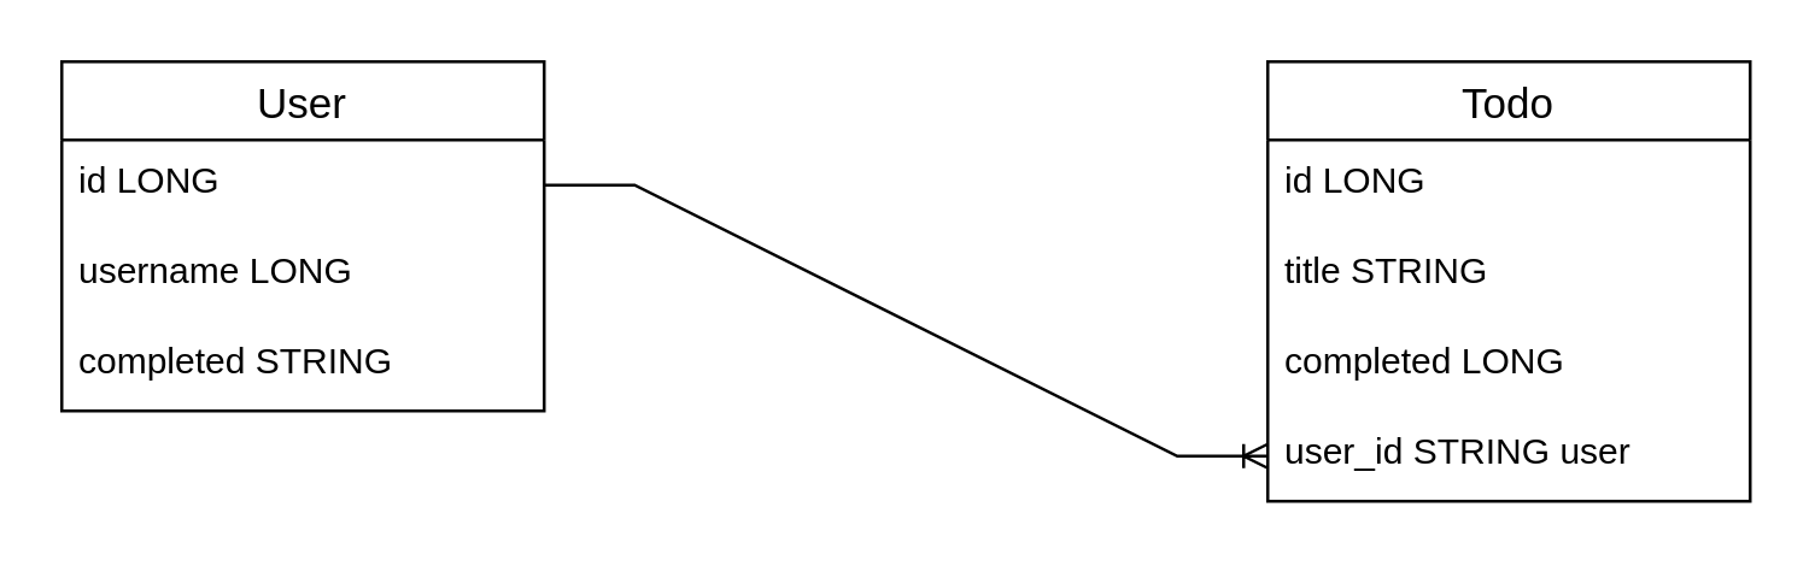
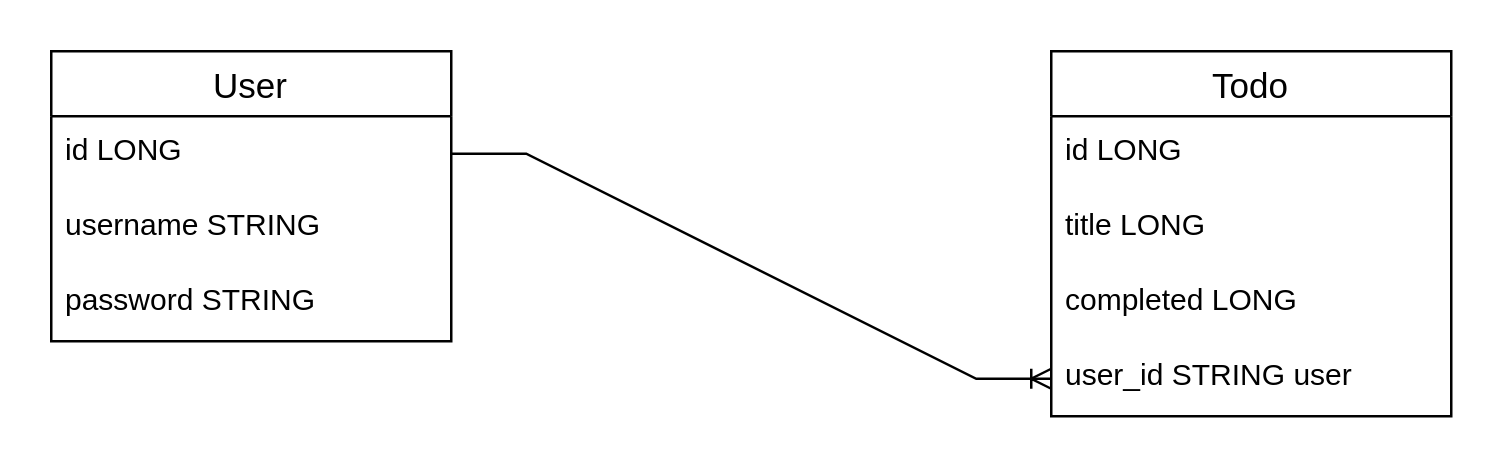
  <mxCell id="0" />
  <mxCell id="1" parent="0" />
  <mxCell id="2" value="User" style="swimlane;fontStyle=0;childLayout=stackLayout;horizontal=1;startSize=26;horizontalStack=0;resizeParent=1;resizeParentMax=0;resizeLast=0;collapsible=1;marginBottom=0;align=center;fontSize=14;" parent="1" vertex="1"><mxGeometry x="20" y="20" width="160" height="116" as="geometry" /></mxCell>
  <mxCell id="3" value="id LONG" style="text;strokeColor=none;fillColor=none;spacingLeft=4;spacingRight=4;overflow=hidden;rotatable=0;points=[[0,0.5],[1,0.5]];portConstraint=eastwest;fontSize=12;whiteSpace=wrap;html=1;" parent="2" vertex="1"><mxGeometry y="26" width="160" height="30" as="geometry" /></mxCell>
- <mxCell id="4" value="username LONG" style="text;strokeColor=none;fillColor=none;spacingLeft=4;spacingRight=4;overflow=hidden;rotatable=0;points=[[0,0.5],[1,0.5]];portConstraint=eastwest;fontSize=12;whiteSpace=wrap;html=1;" parent="2" vertex="1"><mxGeometry y="56" width="160" height="30" as="geometry" /></mxCell>
- <mxCell id="5" value="completed STRING" style="text;strokeColor=none;fillColor=none;spacingLeft=4;spacingRight=4;overflow=hidden;rotatable=0;points=[[0,0.5],[1,0.5]];portConstraint=eastwest;fontSize=12;whiteSpace=wrap;html=1;" parent="2" vertex="1"><mxGeometry y="86" width="160" height="30" as="geometry" /></mxCell>
+ <mxCell id="4" value="username STRING" style="text;strokeColor=none;fillColor=none;spacingLeft=4;spacingRight=4;overflow=hidden;rotatable=0;points=[[0,0.5],[1,0.5]];portConstraint=eastwest;fontSize=12;whiteSpace=wrap;html=1;" parent="2" vertex="1"><mxGeometry y="56" width="160" height="30" as="geometry" /></mxCell>
+ <mxCell id="5" value="password STRING" style="text;strokeColor=none;fillColor=none;spacingLeft=4;spacingRight=4;overflow=hidden;rotatable=0;points=[[0,0.5],[1,0.5]];portConstraint=eastwest;fontSize=12;whiteSpace=wrap;html=1;" parent="2" vertex="1"><mxGeometry y="86" width="160" height="30" as="geometry" /></mxCell>
  <mxCell id="6" value="Todo" style="swimlane;fontStyle=0;childLayout=stackLayout;horizontal=1;startSize=26;horizontalStack=0;resizeParent=1;resizeParentMax=0;resizeLast=0;collapsible=1;marginBottom=0;align=center;fontSize=14;" parent="1" vertex="1"><mxGeometry x="420" y="20" width="160" height="146" as="geometry" /></mxCell>
  <mxCell id="7" value="id LONG" style="text;strokeColor=none;fillColor=none;spacingLeft=4;spacingRight=4;overflow=hidden;rotatable=0;points=[[0,0.5],[1,0.5]];portConstraint=eastwest;fontSize=12;whiteSpace=wrap;html=1;" parent="6" vertex="1"><mxGeometry y="26" width="160" height="30" as="geometry" /></mxCell>
- <mxCell id="8" value="title STRING" style="text;strokeColor=none;fillColor=none;spacingLeft=4;spacingRight=4;overflow=hidden;rotatable=0;points=[[0,0.5],[1,0.5]];portConstraint=eastwest;fontSize=12;whiteSpace=wrap;html=1;" parent="6" vertex="1"><mxGeometry y="56" width="160" height="30" as="geometry" /></mxCell>
+ <mxCell id="8" value="title LONG" style="text;strokeColor=none;fillColor=none;spacingLeft=4;spacingRight=4;overflow=hidden;rotatable=0;points=[[0,0.5],[1,0.5]];portConstraint=eastwest;fontSize=12;whiteSpace=wrap;html=1;" parent="6" vertex="1"><mxGeometry y="56" width="160" height="30" as="geometry" /></mxCell>
  <mxCell id="9" value="completed LONG" style="text;strokeColor=none;fillColor=none;spacingLeft=4;spacingRight=4;overflow=hidden;rotatable=0;points=[[0,0.5],[1,0.5]];portConstraint=eastwest;fontSize=12;whiteSpace=wrap;html=1;" parent="6" vertex="1"><mxGeometry y="86" width="160" height="30" as="geometry" /></mxCell>
  <mxCell id="10" value="user_id STRING user" style="text;strokeColor=none;fillColor=none;spacingLeft=4;spacingRight=4;overflow=hidden;rotatable=0;points=[[0,0.5],[1,0.5]];portConstraint=eastwest;fontSize=12;whiteSpace=wrap;html=1;" parent="6" vertex="1"><mxGeometry y="116" width="160" height="30" as="geometry" /></mxCell>
  <mxCell id="11" value="" style="edgeStyle=entityRelationEdgeStyle;fontSize=12;html=1;endArrow=ERoneToMany;rounded=0;" parent="1" source="3" target="10" edge="1"><mxGeometry width="100" height="100" relative="1" as="geometry"><mxPoint x="260" y="150" as="sourcePoint" /><mxPoint x="360" y="50" as="targetPoint" /></mxGeometry></mxCell>
